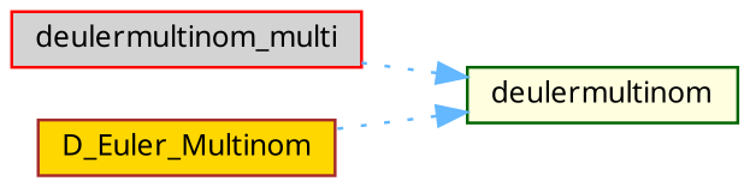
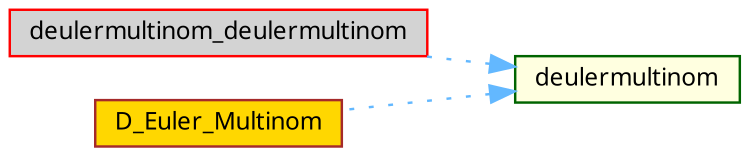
  digraph {
    fontname="Noto Sans"
    rankdir=RL
    node [fontname="Noto Sans" fontsize=10 shape=box style=filled]
    edge [color=steelblue1 dir=back fontname="Noto Sans" fontsize=10 labelfontname=Helvetica labelfontsize=10 style=dotted]
    n1 [color=darkgreen fillcolor=lightyellow fontcolor=black height=0.2 label=deulermultinom width=0.4]
-   n2 [color=red fillcolor=lightgrey height=0.2 label=deulermultinom_multi width=0.4]
+   n2 [color=red fillcolor=lightgrey height=0.2 label=deulermultinom_deulermultinom width=0.4]
    n3 [color=brown fillcolor=gold height=0.2 label=D_Euler_Multinom width=0.4]
    n1 -> n2
    n1 -> n3
  }
